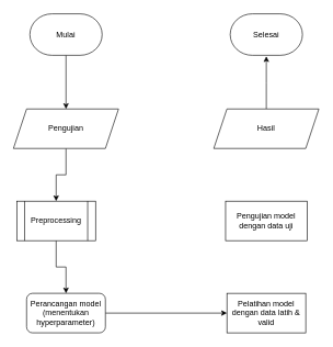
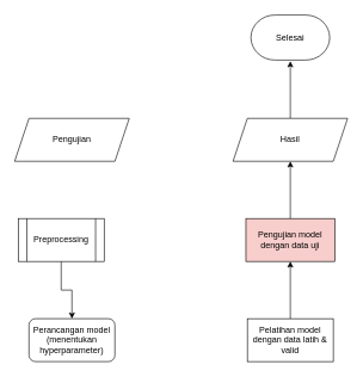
  <mxCell id="0" />
  <mxCell id="1" parent="0" />
- <mxCell id="2" style="edgeStyle=orthogonalEdgeStyle;rounded=0;orthogonalLoop=1;jettySize=auto;html=1;" parent="1" source="3" target="13" edge="1"><mxGeometry relative="1" as="geometry" /></mxCell>
  <mxCell id="3" value="Pengujian" style="shape=parallelogram;perimeter=parallelogramPerimeter;whiteSpace=wrap;html=1;fixedSize=1;" parent="1" vertex="1"><mxGeometry x="20" y="165" width="160" height="60" as="geometry" /></mxCell>
- <mxCell id="4" style="edgeStyle=orthogonalEdgeStyle;rounded=0;orthogonalLoop=1;jettySize=auto;html=1;entryX=0;entryY=0.5;entryDx=0;entryDy=0;" parent="1" source="5" target="7" edge="1"><mxGeometry relative="1" as="geometry" /></mxCell>
  <mxCell id="5" value="Perancangan model&lt;div&gt;(menentukan hyperparameter)&lt;/div&gt;" style="whiteSpace=wrap;html=1;rounded=1;" parent="1" vertex="1"><mxGeometry x="40" y="445" width="120" height="60" as="geometry" /></mxCell>
+ <mxCell id="6" style="edgeStyle=orthogonalEdgeStyle;rounded=0;orthogonalLoop=1;jettySize=auto;html=1;entryX=0.5;entryY=1;entryDx=0;entryDy=0;" parent="1" source="7" target="9" edge="1"><mxGeometry relative="1" as="geometry" /></mxCell>
  <mxCell id="7" value="Pelatihan model dengan data latih &amp;amp; valid" style="rounded=0;whiteSpace=wrap;html=1;" parent="1" vertex="1"><mxGeometry x="345" y="445" width="120" height="60" as="geometry" /></mxCell>
- <mxCell id="9" value="Pengujian model dengan data uji" style="rounded=0;whiteSpace=wrap;html=1;" parent="1" vertex="1"><mxGeometry x="343" y="305" width="124" height="60" as="geometry" /></mxCell>
+ <mxCell id="8" style="edgeStyle=orthogonalEdgeStyle;rounded=0;orthogonalLoop=1;jettySize=auto;html=1;entryX=0.5;entryY=1;entryDx=0;entryDy=0;" parent="1" source="9" target="11" edge="1"><mxGeometry relative="1" as="geometry" /></mxCell>
+ <mxCell id="9" value="Pengujian model dengan data uji" style="rounded=0;whiteSpace=wrap;html=1;fillColor=#f8cecc;" parent="1" vertex="1"><mxGeometry x="343" y="305" width="124" height="60" as="geometry" /></mxCell>
  <mxCell id="10" style="edgeStyle=orthogonalEdgeStyle;rounded=0;orthogonalLoop=1;jettySize=auto;html=1;" parent="1" source="11" edge="1"><mxGeometry relative="1" as="geometry"><mxPoint x="405" y="85" as="targetPoint" /></mxGeometry></mxCell>
  <mxCell id="11" value="Hasil" style="shape=parallelogram;perimeter=parallelogramPerimeter;whiteSpace=wrap;html=1;fixedSize=1;" parent="1" vertex="1"><mxGeometry x="325" y="165" width="160" height="60" as="geometry" /></mxCell>
  <mxCell id="12" style="edgeStyle=orthogonalEdgeStyle;rounded=0;orthogonalLoop=1;jettySize=auto;html=1;" parent="1" source="13" target="5" edge="1"><mxGeometry relative="1" as="geometry" /></mxCell>
  <mxCell id="13" value="Preprocessing" style="shape=process;whiteSpace=wrap;html=1;backgroundOutline=1;" parent="1" vertex="1"><mxGeometry x="25" y="305" width="120" height="60" as="geometry" /></mxCell>
- <mxCell id="14" style="edgeStyle=orthogonalEdgeStyle;rounded=0;orthogonalLoop=1;jettySize=auto;html=1;entryX=0.5;entryY=0;entryDx=0;entryDy=0;" parent="1" source="15" target="3" edge="1"><mxGeometry relative="1" as="geometry" /></mxCell>
- <mxCell id="15" value="Mulai" style="fixedSize=1;html=1;shape=mxgraph.flowchart.terminator;whiteSpace=wrap;" parent="1" vertex="1"><mxGeometry x="45" y="20.5" width="110" height="63" as="geometry" /></mxCell>
  <mxCell id="16" value="Selesai" style="fixedSize=1;html=1;shape=mxgraph.flowchart.terminator;whiteSpace=wrap;" parent="1" vertex="1"><mxGeometry x="350" y="20.5" width="110" height="63" as="geometry" /></mxCell>
